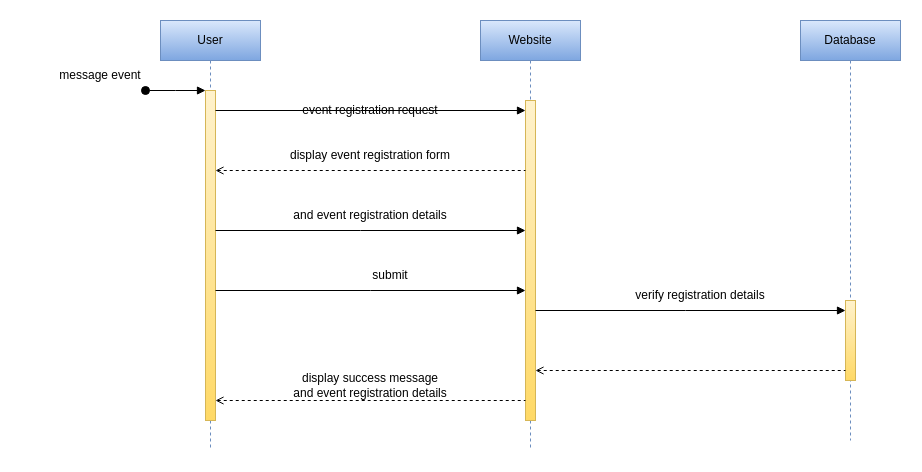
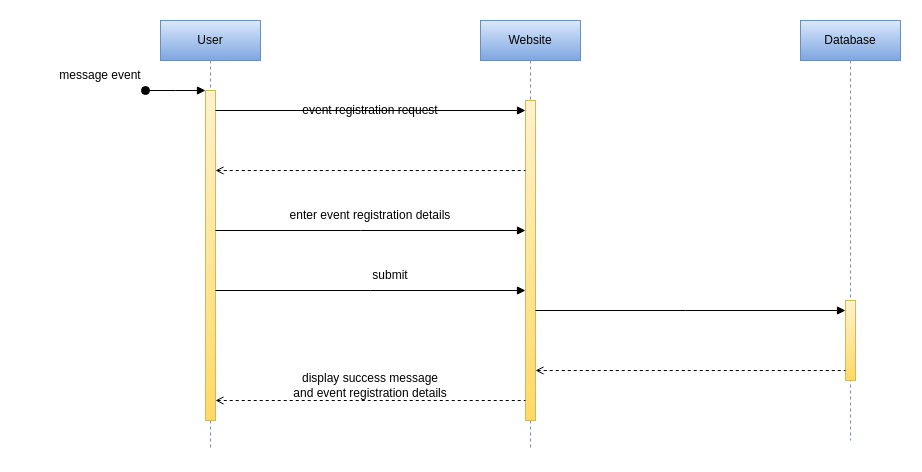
  <mxCell id="0" />
  <mxCell id="1" parent="0" />
  <mxCell id="2" value="User" style="shape=umlLifeline;perimeter=lifelinePerimeter;whiteSpace=wrap;html=1;container=0;dropTarget=0;collapsible=0;recursiveResize=0;outlineConnect=0;portConstraint=eastwest;newEdgeStyle={&quot;edgeStyle&quot;:&quot;elbowEdgeStyle&quot;,&quot;elbow&quot;:&quot;vertical&quot;,&quot;curved&quot;:0,&quot;rounded&quot;:0};fillColor=#dae8fc;gradientColor=#7ea6e0;strokeColor=#6c8ebf;" vertex="1" parent="1"><mxGeometry x="160" y="20" width="100" height="430" as="geometry" /></mxCell>
  <mxCell id="3" value="" style="html=1;points=[];perimeter=orthogonalPerimeter;outlineConnect=0;targetShapes=umlLifeline;portConstraint=eastwest;newEdgeStyle={&quot;edgeStyle&quot;:&quot;elbowEdgeStyle&quot;,&quot;elbow&quot;:&quot;vertical&quot;,&quot;curved&quot;:0,&quot;rounded&quot;:0};fillColor=#fff2cc;gradientColor=#ffd966;strokeColor=#d6b656;" vertex="1" parent="2"><mxGeometry x="45" y="70" width="10" height="330" as="geometry" /></mxCell>
  <mxCell id="4" value="" style="html=1;verticalAlign=bottom;startArrow=oval;endArrow=block;startSize=8;edgeStyle=elbowEdgeStyle;elbow=vertical;curved=0;rounded=0;" edge="1" parent="2" target="3"><mxGeometry relative="1" as="geometry"><mxPoint x="-15" y="70" as="sourcePoint" /></mxGeometry></mxCell>
  <mxCell id="5" value="Website" style="shape=umlLifeline;perimeter=lifelinePerimeter;whiteSpace=wrap;html=1;container=0;dropTarget=0;collapsible=0;recursiveResize=0;outlineConnect=0;portConstraint=eastwest;newEdgeStyle={&quot;edgeStyle&quot;:&quot;elbowEdgeStyle&quot;,&quot;elbow&quot;:&quot;vertical&quot;,&quot;curved&quot;:0,&quot;rounded&quot;:0};fillColor=#dae8fc;gradientColor=#7ea6e0;strokeColor=#6c8ebf;" vertex="1" parent="1"><mxGeometry x="480" y="20" width="100" height="430" as="geometry" /></mxCell>
  <mxCell id="6" value="" style="html=1;points=[];perimeter=orthogonalPerimeter;outlineConnect=0;targetShapes=umlLifeline;portConstraint=eastwest;newEdgeStyle={&quot;edgeStyle&quot;:&quot;elbowEdgeStyle&quot;,&quot;elbow&quot;:&quot;vertical&quot;,&quot;curved&quot;:0,&quot;rounded&quot;:0};fillColor=#fff2cc;gradientColor=#ffd966;strokeColor=#d6b656;" vertex="1" parent="5"><mxGeometry x="45" y="80" width="10" height="320" as="geometry" /></mxCell>
  <mxCell id="7" value="Database" style="shape=umlLifeline;perimeter=lifelinePerimeter;whiteSpace=wrap;html=1;container=0;dropTarget=0;collapsible=0;recursiveResize=0;outlineConnect=0;portConstraint=eastwest;newEdgeStyle={&quot;edgeStyle&quot;:&quot;elbowEdgeStyle&quot;,&quot;elbow&quot;:&quot;vertical&quot;,&quot;curved&quot;:0,&quot;rounded&quot;:0};fillColor=#dae8fc;strokeColor=#6c8ebf;gradientColor=#7ea6e0;" vertex="1" parent="1"><mxGeometry x="800" y="20" width="100" height="420" as="geometry" /></mxCell>
  <mxCell id="8" value="" style="html=1;points=[];perimeter=orthogonalPerimeter;outlineConnect=0;targetShapes=umlLifeline;portConstraint=eastwest;newEdgeStyle={&quot;edgeStyle&quot;:&quot;elbowEdgeStyle&quot;,&quot;elbow&quot;:&quot;vertical&quot;,&quot;curved&quot;:0,&quot;rounded&quot;:0};fillColor=#fff2cc;gradientColor=#ffd966;strokeColor=#d6b656;" vertex="1" parent="7"><mxGeometry x="45" y="280" width="10" height="80" as="geometry" /></mxCell>
  <mxCell id="9" value="event registration request" style="text;html=1;strokeColor=none;fillColor=none;align=center;verticalAlign=middle;whiteSpace=wrap;rounded=0;" vertex="1" parent="1"><mxGeometry x="290" y="95" width="160" height="30" as="geometry" /></mxCell>
- <mxCell id="10" value="display event registration form" style="text;html=1;strokeColor=none;fillColor=none;align=center;verticalAlign=middle;whiteSpace=wrap;rounded=0;" vertex="1" parent="1"><mxGeometry x="285" y="140" width="170" height="30" as="geometry" /></mxCell>
- <mxCell id="11" value="and event registration details" style="text;html=1;strokeColor=none;fillColor=none;align=center;verticalAlign=middle;whiteSpace=wrap;rounded=0;" vertex="1" parent="1"><mxGeometry x="285" y="200" width="170" height="30" as="geometry" /></mxCell>
+ <mxCell id="11" value="enter event registration details" style="text;html=1;strokeColor=none;fillColor=none;align=center;verticalAlign=middle;whiteSpace=wrap;rounded=0;" vertex="1" parent="1"><mxGeometry x="285" y="200" width="170" height="30" as="geometry" /></mxCell>
  <mxCell id="12" value="submit" style="text;html=1;strokeColor=none;fillColor=none;align=center;verticalAlign=middle;whiteSpace=wrap;rounded=0;" vertex="1" parent="1"><mxGeometry x="310" y="260" width="160" height="30" as="geometry" /></mxCell>
- <mxCell id="13" value="verify registration details" style="text;html=1;strokeColor=none;fillColor=none;align=center;verticalAlign=middle;whiteSpace=wrap;rounded=0;" vertex="1" parent="1"><mxGeometry x="620" y="280" width="160" height="30" as="geometry" /></mxCell>
  <mxCell id="14" value="display success message and event registration details" style="text;html=1;strokeColor=none;fillColor=none;align=center;verticalAlign=middle;whiteSpace=wrap;rounded=0;" vertex="1" parent="1"><mxGeometry x="290" y="370" width="160" height="30" as="geometry" /></mxCell>
  <mxCell id="15" value="" style="endArrow=block;html=1;rounded=0;endFill=1;" edge="1" parent="1" source="3" target="6"><mxGeometry width="50" height="50" relative="1" as="geometry"><mxPoint x="560" y="260" as="sourcePoint" /><mxPoint x="610" y="210" as="targetPoint" /><Array as="points"><mxPoint x="360" y="110" /></Array></mxGeometry></mxCell>
  <mxCell id="16" value="" style="endArrow=none;html=1;rounded=0;startArrow=open;startFill=0;dashed=1;" edge="1" parent="1" source="3" target="6"><mxGeometry width="50" height="50" relative="1" as="geometry"><mxPoint x="560" y="260" as="sourcePoint" /><mxPoint x="610" y="210" as="targetPoint" /><Array as="points"><mxPoint x="360" y="170" /></Array></mxGeometry></mxCell>
  <mxCell id="17" value="" style="endArrow=block;html=1;rounded=0;endFill=1;" edge="1" parent="1" source="3" target="6"><mxGeometry width="50" height="50" relative="1" as="geometry"><mxPoint x="225" y="120" as="sourcePoint" /><mxPoint x="535" y="120" as="targetPoint" /><Array as="points"><mxPoint x="360" y="230" /></Array></mxGeometry></mxCell>
  <mxCell id="18" value="" style="endArrow=block;html=1;rounded=0;endFill=1;" edge="1" parent="1" source="3" target="6"><mxGeometry width="50" height="50" relative="1" as="geometry"><mxPoint x="235" y="130" as="sourcePoint" /><mxPoint x="520" y="130" as="targetPoint" /><Array as="points"><mxPoint x="370" y="290" /></Array></mxGeometry></mxCell>
  <mxCell id="19" value="" style="endArrow=block;html=1;rounded=0;endFill=1;" edge="1" parent="1" source="6" target="8"><mxGeometry width="50" height="50" relative="1" as="geometry"><mxPoint x="540" y="310" as="sourcePoint" /><mxPoint x="850" y="310" as="targetPoint" /><Array as="points"><mxPoint x="685" y="310" /></Array></mxGeometry></mxCell>
  <mxCell id="20" value="" style="endArrow=none;html=1;rounded=0;startArrow=open;startFill=0;dashed=1;" edge="1" parent="1" source="6" target="8"><mxGeometry width="50" height="50" relative="1" as="geometry"><mxPoint x="530" y="370" as="sourcePoint" /><mxPoint x="840" y="370" as="targetPoint" /><Array as="points"><mxPoint x="690" y="370" /></Array></mxGeometry></mxCell>
  <mxCell id="21" value="" style="endArrow=none;html=1;rounded=0;startArrow=open;startFill=0;dashed=1;" edge="1" parent="1" source="3" target="6"><mxGeometry width="50" height="50" relative="1" as="geometry"><mxPoint x="235" y="190" as="sourcePoint" /><mxPoint x="545" y="190" as="targetPoint" /><Array as="points"><mxPoint x="370" y="400" /></Array></mxGeometry></mxCell>
  <mxCell id="22" value="message event" style="text;html=1;strokeColor=none;fillColor=none;align=center;verticalAlign=middle;whiteSpace=wrap;rounded=0;" vertex="1" parent="1"><mxGeometry x="20" y="60" width="160" height="30" as="geometry" /></mxCell>
